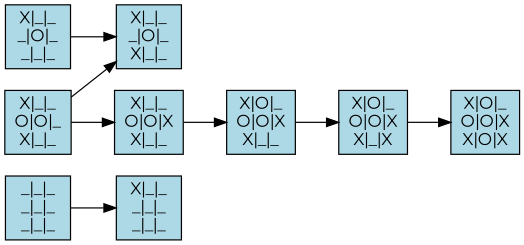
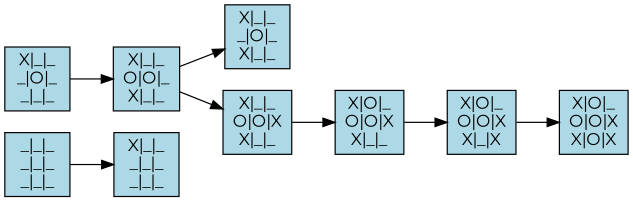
  digraph {
    fontname=Montserrat
    rankdir=LR
    node [fillcolor=lightblue fontname=Montserrat shape=box style=filled]
    edge [fontname=Montserrat]
    n1 [label="_|_|_\n_|_|_\n_|_|_"]
    n2 [label="X|_|_\n_|_|_\n_|_|_"]
    n3 [label="X|_|_\n_|O|_\n_|_|_"]
    n4 [label="X|_|_\n_|O|_\nX|_|_"]
    n5 [label="X|_|_\nO|O|_\nX|_|_"]
    n6 [label="X|_|_\nO|O|X\nX|_|_"]
    n7 [label="X|O|_\nO|O|X\nX|_|_"]
    n8 [label="X|O|_\nO|O|X\nX|_|X"]
    n9 [label="X|O|_\nO|O|X\nX|O|X"]
    n1 -> n2
-   n3 -> n4
+   n3 -> n5
    n5 -> n4
    n5 -> n6
    n6 -> n7
    n7 -> n8
    n8 -> n9
  }
